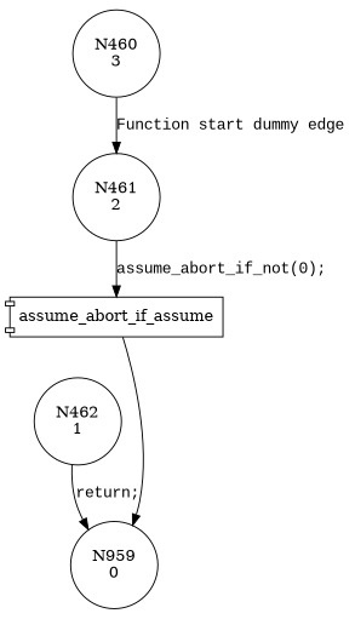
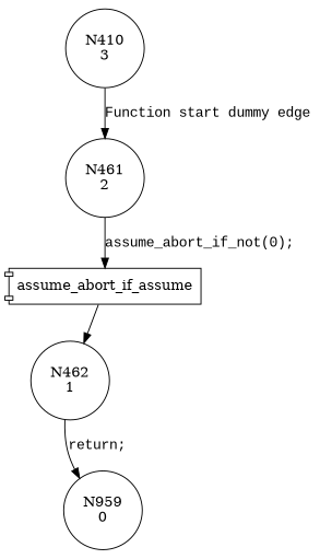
  digraph {
    node [shape=circle]
    edge [fontname="Courier New"]
    n1 [label="N461\n2"]
    n2 [label=assume_abort_if_assume shape=component]
    n3 [label="N462\n1"]
    n4 [label="N959\n0"]
-   n5 [label="N460\n3"]
+   n5 [label="N410\n3"]
    n1 -> n2 [label="assume_abort_if_not(0);"]
-   n2 -> n4
+   n2 -> n3
    n3 -> n4 [label="return;"]
    n5 -> n1 [label="Function start dummy edge"]
  }
